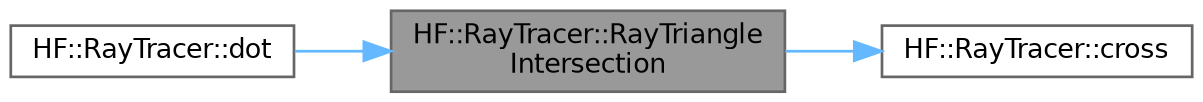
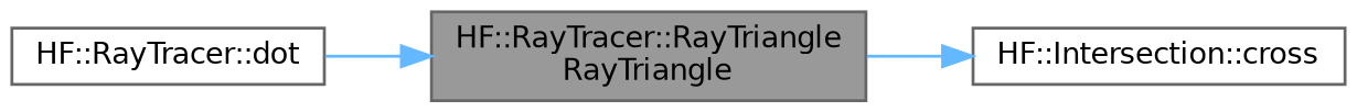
  digraph {
    rankdir=LR
    node [color=grey40 fillcolor=white fontname=Helvetica fontsize=10 shape=box style=filled]
    edge [color=steelblue1 fontname=Helvetica fontsize=10 labelfontname=Helvetica labelfontsize=10 style=solid]
-   n1 [color=gray40 fillcolor=grey60 fontcolor=black height=0.2 label="HF::RayTracer::RayTriangle\lIntersection" width=0.4]
-   n2 [height=0.2 label="HF::RayTracer::cross" width=0.4]
+   n1 [color=gray40 fillcolor=grey60 fontcolor=black height=0.2 label="HF::RayTracer::RayTriangle\lRayTriangle" width=0.4]
+   n2 [height=0.2 label="HF::Intersection::cross" width=0.4]
    n3 [height=0.2 label="HF::RayTracer::dot" width=0.4]
    n1 -> n2
    n3 -> n1
  }
